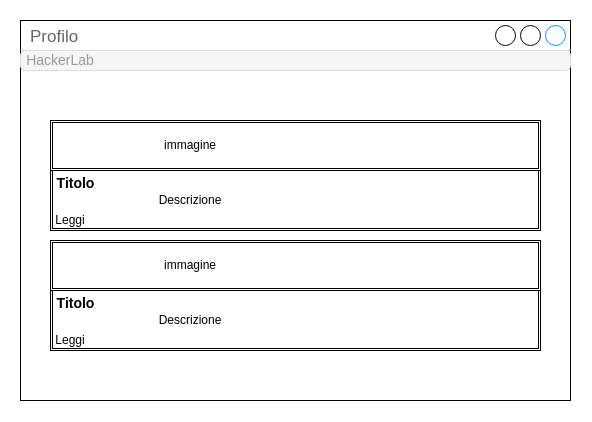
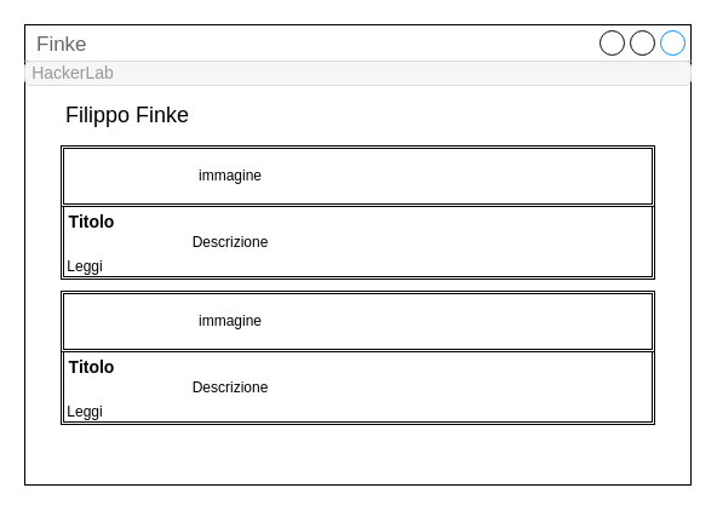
  <mxCell id="0" />
  <mxCell id="1" parent="0" />
- <mxCell id="2" value="Profilo" style="strokeWidth=1;shadow=0;dashed=0;align=center;html=1;shape=mxgraph.mockup.containers.window;align=left;verticalAlign=top;spacingLeft=8;strokeColor2=#008cff;strokeColor3=#c4c4c4;fontColor=#666666;fillColor=#ffffff;mainText=;fontSize=17;labelBackgroundColor=none;" parent="1" vertex="1"><mxGeometry width="550" height="380" as="geometry" x="20" y="20" /></mxCell>
+ <mxCell id="2" value="Finke" style="strokeWidth=1;shadow=0;dashed=0;align=center;html=1;shape=mxgraph.mockup.containers.window;align=left;verticalAlign=top;spacingLeft=8;strokeColor2=#008cff;strokeColor3=#c4c4c4;fontColor=#666666;fillColor=#ffffff;mainText=;fontSize=17;labelBackgroundColor=none;" parent="1" vertex="1"><mxGeometry width="550" height="380" as="geometry" x="20" y="20" /></mxCell>
  <mxCell id="3" value="" style="html=1;shadow=0;dashed=0;shape=mxgraph.bootstrap.rrect;rSize=5;fillColor=#f6f6f6;strokeColor=#dddddd;" parent="1" vertex="1"><mxGeometry y="50" width="550" height="20" as="geometry" x="20" /></mxCell>
  <mxCell id="4" value="HackerLab" style="html=1;shadow=0;dashed=0;shape=mxgraph.bootstrap.anchor;fontColor=#999999;fontSize=14;whiteSpace=wrap;resizeHeight=1;" parent="3" vertex="1"><mxGeometry width="80" height="20" relative="1" as="geometry" /></mxCell>
  <mxCell id="5" value="" style="html=1;shadow=0;dashed=0;shape=mxgraph.bootstrap.anchor;fontColor=#999999;align=right;spacingRight=20;whiteSpace=wrap;resizeHeight=1;" parent="3" vertex="1"><mxGeometry x="1" width="160" height="20" relative="1" as="geometry"><mxPoint x="-160" as="offset" /></mxGeometry></mxCell>
+ <mxCell id="6" value="&lt;font style=&quot;font-size: 18px&quot;&gt;Filippo Finke&lt;/font&gt;" style="text;html=1;strokeColor=none;fillColor=none;align=center;verticalAlign=middle;whiteSpace=wrap;rounded=0;" parent="1" vertex="1"><mxGeometry x="50" y="80" width="110" height="30" as="geometry" /></mxCell>
  <mxCell id="7" value="" style="shape=ext;double=1;rounded=0;whiteSpace=wrap;html=1;" parent="1" vertex="1"><mxGeometry x="50" y="120" width="490" height="110" as="geometry" /></mxCell>
  <mxCell id="8" value="" style="shape=ext;double=1;rounded=0;whiteSpace=wrap;html=1;" parent="1" vertex="1"><mxGeometry x="50" y="120" width="490" height="50" as="geometry" /></mxCell>
  <mxCell id="9" value="&lt;font style=&quot;font-size: 14px&quot;&gt;Titolo&lt;/font&gt;" style="text;strokeColor=none;fillColor=none;html=1;fontSize=24;fontStyle=1;verticalAlign=middle;align=center;" parent="1" vertex="1"><mxGeometry x="50" y="170" width="50" height="20" as="geometry" /></mxCell>
  <mxCell id="10" value="Descrizione" style="text;html=1;strokeColor=none;fillColor=none;align=center;verticalAlign=middle;whiteSpace=wrap;rounded=0;" parent="1" vertex="1"><mxGeometry x="50" y="190" width="280" height="20" as="geometry" /></mxCell>
  <mxCell id="11" value="Leggi" style="text;html=1;strokeColor=none;fillColor=none;align=center;verticalAlign=middle;whiteSpace=wrap;rounded=0;" parent="1" vertex="1"><mxGeometry x="50" y="210" width="40" height="20" as="geometry" /></mxCell>
  <mxCell id="12" value="" style="shape=ext;double=1;rounded=0;whiteSpace=wrap;html=1;" parent="1" vertex="1"><mxGeometry x="50" y="240" width="490" height="110" as="geometry" /></mxCell>
  <mxCell id="13" value="" style="shape=ext;double=1;rounded=0;whiteSpace=wrap;html=1;" parent="1" vertex="1"><mxGeometry x="50" y="240" width="490" height="50" as="geometry" /></mxCell>
  <mxCell id="14" value="&lt;font style=&quot;font-size: 14px&quot;&gt;Titolo&lt;/font&gt;" style="text;strokeColor=none;fillColor=none;html=1;fontSize=24;fontStyle=1;verticalAlign=middle;align=center;" parent="1" vertex="1"><mxGeometry x="50" y="290" width="50" height="20" as="geometry" /></mxCell>
  <mxCell id="15" value="Descrizione" style="text;html=1;strokeColor=none;fillColor=none;align=center;verticalAlign=middle;whiteSpace=wrap;rounded=0;" parent="1" vertex="1"><mxGeometry x="50" y="310" width="280" height="20" as="geometry" /></mxCell>
  <mxCell id="16" value="Leggi" style="text;html=1;strokeColor=none;fillColor=none;align=center;verticalAlign=middle;whiteSpace=wrap;rounded=0;" parent="1" vertex="1"><mxGeometry x="50" y="330" width="40" height="20" as="geometry" /></mxCell>
  <mxCell id="17" value="immagine" style="text;html=1;strokeColor=none;fillColor=none;align=center;verticalAlign=middle;whiteSpace=wrap;rounded=0;" parent="1" vertex="1"><mxGeometry x="170" y="135" width="40" height="20" as="geometry" /></mxCell>
  <mxCell id="18" value="immagine" style="text;html=1;strokeColor=none;fillColor=none;align=center;verticalAlign=middle;whiteSpace=wrap;rounded=0;" parent="1" vertex="1"><mxGeometry x="170" y="255" width="40" height="20" as="geometry" /></mxCell>
